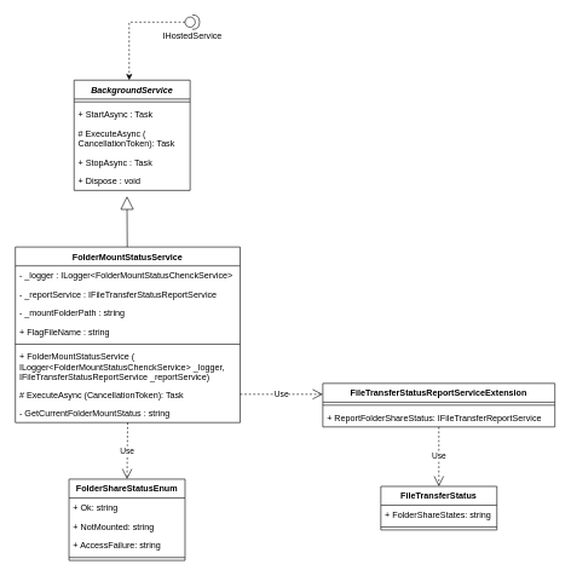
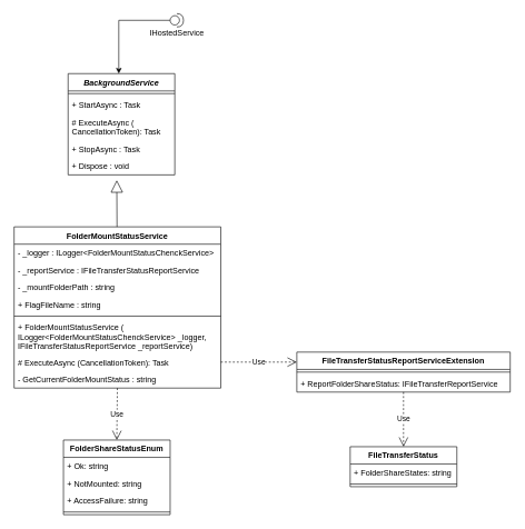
  <mxCell id="0" />
  <mxCell id="1" parent="0" />
  <mxCell id="2" value="FolderMountStatusService" style="swimlane;fontStyle=1;align=center;verticalAlign=top;childLayout=stackLayout;horizontal=1;startSize=26;horizontalStack=0;resizeParent=1;resizeParentMax=0;resizeLast=0;collapsible=1;marginBottom=0;" vertex="1" parent="1"><mxGeometry x="20" y="340" width="310" height="242" as="geometry" /></mxCell>
  <mxCell id="3" value="- _logger : ILogger&lt;FolderMountStatusChenckService&gt; " style="text;strokeColor=none;fillColor=none;align=left;verticalAlign=top;spacingLeft=4;spacingRight=4;overflow=hidden;rotatable=0;points=[[0,0.5],[1,0.5]];portConstraint=eastwest;" vertex="1" parent="2"><mxGeometry y="26" width="310" height="26" as="geometry" /></mxCell>
  <mxCell id="4" value="- _reportService : IFileTransferStatusReportService" style="text;strokeColor=none;fillColor=none;align=left;verticalAlign=top;spacingLeft=4;spacingRight=4;overflow=hidden;rotatable=0;points=[[0,0.5],[1,0.5]];portConstraint=eastwest;" vertex="1" parent="2"><mxGeometry y="52" width="310" height="26" as="geometry" /></mxCell>
  <mxCell id="5" value="- _mountFolderPath : string" style="text;strokeColor=none;fillColor=none;align=left;verticalAlign=top;spacingLeft=4;spacingRight=4;overflow=hidden;rotatable=0;points=[[0,0.5],[1,0.5]];portConstraint=eastwest;" vertex="1" parent="2"><mxGeometry y="78" width="310" height="26" as="geometry" /></mxCell>
  <mxCell id="6" value="+ FlagFileName : string" style="text;strokeColor=none;fillColor=none;align=left;verticalAlign=top;spacingLeft=4;spacingRight=4;overflow=hidden;rotatable=0;points=[[0,0.5],[1,0.5]];portConstraint=eastwest;" vertex="1" parent="2"><mxGeometry y="104" width="310" height="26" as="geometry" /></mxCell>
  <mxCell id="7" value="" style="line;strokeWidth=1;fillColor=none;align=left;verticalAlign=middle;spacingTop=-1;spacingLeft=3;spacingRight=3;rotatable=0;labelPosition=right;points=[];portConstraint=eastwest;" vertex="1" parent="2"><mxGeometry y="130" width="310" height="8" as="geometry" /></mxCell>
  <mxCell id="8" value="+ FolderMountStatusService (&#10;ILogger&lt;FolderMountStatusChenckService&gt; _logger, &#10;IFileTransferStatusReportService _reportService)&#10;" style="text;strokeColor=none;fillColor=none;align=left;verticalAlign=top;spacingLeft=4;spacingRight=4;overflow=hidden;rotatable=0;points=[[0,0.5],[1,0.5]];portConstraint=eastwest;" vertex="1" parent="2"><mxGeometry y="138" width="310" height="52" as="geometry" /></mxCell>
  <mxCell id="9" value="# ExecuteAsync (CancellationToken): Task" style="text;strokeColor=none;fillColor=none;align=left;verticalAlign=top;spacingLeft=4;spacingRight=4;overflow=hidden;rotatable=0;points=[[0,0.5],[1,0.5]];portConstraint=eastwest;" vertex="1" parent="2"><mxGeometry y="190" width="310" height="26" as="geometry" /></mxCell>
  <mxCell id="10" value="- GetCurrentFolderMountStatus : string" style="text;strokeColor=none;fillColor=none;align=left;verticalAlign=top;spacingLeft=4;spacingRight=4;overflow=hidden;rotatable=0;points=[[0,0.5],[1,0.5]];portConstraint=eastwest;" vertex="1" parent="2"><mxGeometry y="216" width="310" height="26" as="geometry" /></mxCell>
  <mxCell id="11" value="BackgroundService" style="swimlane;fontStyle=3;align=center;verticalAlign=top;childLayout=stackLayout;horizontal=1;startSize=26;horizontalStack=0;resizeParent=1;resizeParentMax=0;resizeLast=0;collapsible=1;marginBottom=0;" vertex="1" parent="1"><mxGeometry x="101" y="110" width="160" height="152" as="geometry" /></mxCell>
  <mxCell id="12" value="" style="line;strokeWidth=1;fillColor=none;align=left;verticalAlign=middle;spacingTop=-1;spacingLeft=3;spacingRight=3;rotatable=0;labelPosition=right;points=[];portConstraint=eastwest;" vertex="1" parent="11"><mxGeometry y="26" width="160" height="8" as="geometry" /></mxCell>
  <mxCell id="13" value="+ StartAsync : Task " style="text;strokeColor=none;fillColor=none;align=left;verticalAlign=top;spacingLeft=4;spacingRight=4;overflow=hidden;rotatable=0;points=[[0,0.5],[1,0.5]];portConstraint=eastwest;" vertex="1" parent="11"><mxGeometry y="34" width="160" height="26" as="geometry" /></mxCell>
  <mxCell id="14" value="# ExecuteAsync (&#10;CancellationToken): Task " style="text;strokeColor=none;fillColor=none;align=left;verticalAlign=top;spacingLeft=4;spacingRight=4;overflow=hidden;rotatable=0;points=[[0,0.5],[1,0.5]];portConstraint=eastwest;" vertex="1" parent="11"><mxGeometry y="60" width="160" height="40" as="geometry" /></mxCell>
  <mxCell id="15" value="+ StopAsync : Task " style="text;strokeColor=none;fillColor=none;align=left;verticalAlign=top;spacingLeft=4;spacingRight=4;overflow=hidden;rotatable=0;points=[[0,0.5],[1,0.5]];portConstraint=eastwest;" vertex="1" parent="11"><mxGeometry y="100" width="160" height="26" as="geometry" /></mxCell>
  <mxCell id="16" value="+ Dispose : void " style="text;strokeColor=none;fillColor=none;align=left;verticalAlign=top;spacingLeft=4;spacingRight=4;overflow=hidden;rotatable=0;points=[[0,0.5],[1,0.5]];portConstraint=eastwest;" vertex="1" parent="11"><mxGeometry y="126" width="160" height="26" as="geometry" /></mxCell>
- <mxCell id="17" style="edgeStyle=orthogonalEdgeStyle;rounded=0;orthogonalLoop=1;jettySize=auto;html=1;dashed=1;" edge="1" parent="1" source="18" target="11"><mxGeometry relative="1" as="geometry"><Array as="points"><mxPoint x="267" y="30" /><mxPoint x="177" y="30" /></Array></mxGeometry></mxCell>
+ <mxCell id="17" style="edgeStyle=orthogonalEdgeStyle;rounded=0;orthogonalLoop=1;jettySize=auto;html=1;" edge="1" parent="1" source="18" target="11"><mxGeometry relative="1" as="geometry"><Array as="points"><mxPoint x="267" y="30" /><mxPoint x="177" y="30" /></Array></mxGeometry></mxCell>
  <mxCell id="18" value="IHostedService" style="shape=providedRequiredInterface;html=1;verticalLabelPosition=bottom;" vertex="1" parent="1"><mxGeometry x="254" y="20" width="20" height="20" as="geometry" /></mxCell>
  <mxCell id="19" value="FileTransferStatusReportServiceExtension" style="swimlane;fontStyle=1;align=center;verticalAlign=top;childLayout=stackLayout;horizontal=1;startSize=26;horizontalStack=0;resizeParent=1;resizeParentMax=0;resizeLast=0;collapsible=1;marginBottom=0;" vertex="1" parent="1"><mxGeometry x="444" y="528" width="320" height="60" as="geometry" /></mxCell>
  <mxCell id="20" value="" style="line;strokeWidth=1;fillColor=none;align=left;verticalAlign=middle;spacingTop=-1;spacingLeft=3;spacingRight=3;rotatable=0;labelPosition=right;points=[];portConstraint=eastwest;" vertex="1" parent="19"><mxGeometry y="26" width="320" height="8" as="geometry" /></mxCell>
  <mxCell id="21" value="+ ReportFolderShareStatus: IFileTransferReportService" style="text;strokeColor=none;fillColor=none;align=left;verticalAlign=top;spacingLeft=4;spacingRight=4;overflow=hidden;rotatable=0;points=[[0,0.5],[1,0.5]];portConstraint=eastwest;" vertex="1" parent="19"><mxGeometry y="34" width="320" height="26" as="geometry" /></mxCell>
  <mxCell id="22" value="FileTransferStatus" style="swimlane;fontStyle=1;align=center;verticalAlign=top;childLayout=stackLayout;horizontal=1;startSize=26;horizontalStack=0;resizeParent=1;resizeParentMax=0;resizeLast=0;collapsible=1;marginBottom=0;" vertex="1" parent="1"><mxGeometry x="524" y="670" width="160" height="60" as="geometry" /></mxCell>
  <mxCell id="23" value="+ FolderShareStates: string" style="text;strokeColor=none;fillColor=none;align=left;verticalAlign=top;spacingLeft=4;spacingRight=4;overflow=hidden;rotatable=0;points=[[0,0.5],[1,0.5]];portConstraint=eastwest;" vertex="1" parent="22"><mxGeometry y="26" width="160" height="26" as="geometry" /></mxCell>
  <mxCell id="24" value="" style="line;strokeWidth=1;fillColor=none;align=left;verticalAlign=middle;spacingTop=-1;spacingLeft=3;spacingRight=3;rotatable=0;labelPosition=right;points=[];portConstraint=eastwest;" vertex="1" parent="22"><mxGeometry y="52" width="160" height="8" as="geometry" /></mxCell>
  <mxCell id="25" value="FolderShareStatusEnum" style="swimlane;fontStyle=1;align=center;verticalAlign=top;childLayout=stackLayout;horizontal=1;startSize=26;horizontalStack=0;resizeParent=1;resizeParentMax=0;resizeLast=0;collapsible=1;marginBottom=0;" vertex="1" parent="1"><mxGeometry x="94" y="660" width="160" height="112" as="geometry" /></mxCell>
  <mxCell id="26" value="+ Ok: string" style="text;strokeColor=none;fillColor=none;align=left;verticalAlign=top;spacingLeft=4;spacingRight=4;overflow=hidden;rotatable=0;points=[[0,0.5],[1,0.5]];portConstraint=eastwest;" vertex="1" parent="25"><mxGeometry y="26" width="160" height="26" as="geometry" /></mxCell>
  <mxCell id="27" value="+ NotMounted: string" style="text;strokeColor=none;fillColor=none;align=left;verticalAlign=top;spacingLeft=4;spacingRight=4;overflow=hidden;rotatable=0;points=[[0,0.5],[1,0.5]];portConstraint=eastwest;" vertex="1" parent="25"><mxGeometry y="52" width="160" height="26" as="geometry" /></mxCell>
  <mxCell id="28" value="+ AccessFailure: string" style="text;strokeColor=none;fillColor=none;align=left;verticalAlign=top;spacingLeft=4;spacingRight=4;overflow=hidden;rotatable=0;points=[[0,0.5],[1,0.5]];portConstraint=eastwest;" vertex="1" parent="25"><mxGeometry y="78" width="160" height="26" as="geometry" /></mxCell>
  <mxCell id="29" value="" style="line;strokeWidth=1;fillColor=none;align=left;verticalAlign=middle;spacingTop=-1;spacingLeft=3;spacingRight=3;rotatable=0;labelPosition=right;points=[];portConstraint=eastwest;" vertex="1" parent="25"><mxGeometry y="104" width="160" height="8" as="geometry" /></mxCell>
  <mxCell id="30" value="" style="endArrow=block;endSize=16;endFill=0;html=1;entryX=0.456;entryY=1.308;entryDx=0;entryDy=0;entryPerimeter=0;" edge="1" parent="1" source="2" target="16"><mxGeometry width="160" relative="1" as="geometry"><mxPoint x="334" y="250" as="sourcePoint" /><mxPoint x="494" y="250" as="targetPoint" /></mxGeometry></mxCell>
  <mxCell id="31" value="Use" style="endArrow=open;endSize=12;dashed=1;html=1;entryX=0.5;entryY=0;entryDx=0;entryDy=0;" edge="1" parent="1" source="10" target="25"><mxGeometry width="160" relative="1" as="geometry"><mxPoint x="4" y="600" as="sourcePoint" /><mxPoint x="164" y="600" as="targetPoint" /></mxGeometry></mxCell>
  <mxCell id="32" value="Use" style="endArrow=open;endSize=12;dashed=1;html=1;exitX=0.5;exitY=1;exitDx=0;exitDy=0;entryX=0.5;entryY=0;entryDx=0;entryDy=0;" edge="1" parent="1" source="19" target="22"><mxGeometry width="160" relative="1" as="geometry"><mxPoint x="134" y="748" as="sourcePoint" /><mxPoint x="294" y="748" as="targetPoint" /></mxGeometry></mxCell>
  <mxCell id="33" value="Use" style="endArrow=open;endSize=12;dashed=1;html=1;entryX=0;entryY=0.25;entryDx=0;entryDy=0;exitX=1;exitY=0.5;exitDx=0;exitDy=0;" edge="1" parent="1" source="9" target="19"><mxGeometry width="160" relative="1" as="geometry"><mxPoint x="314" y="540" as="sourcePoint" /><mxPoint x="474" y="540" as="targetPoint" /></mxGeometry></mxCell>
